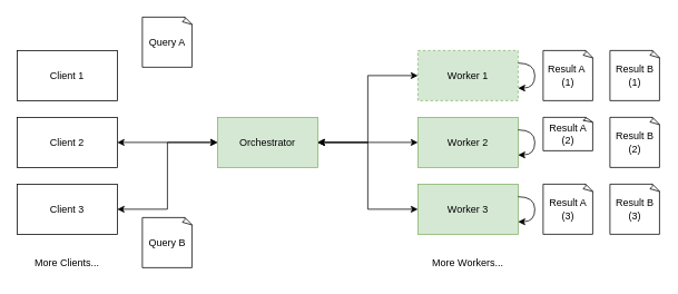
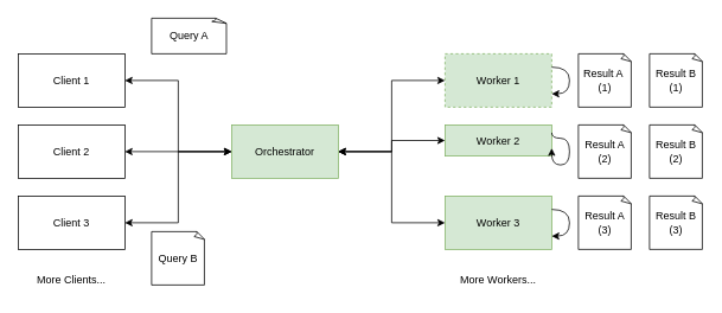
  <mxCell id="0" />
  <mxCell id="1" parent="0" />
+ <mxCell id="2" style="edgeStyle=orthogonalEdgeStyle;rounded=0;orthogonalLoop=1;jettySize=auto;html=1;exitX=1;exitY=0.5;exitDx=0;exitDy=0;entryX=0;entryY=0.5;entryDx=0;entryDy=0;startArrow=classic;startFill=1;" edge="1" parent="1" source="3" target="11"><mxGeometry relative="1" as="geometry" /></mxCell>
  <mxCell id="3" value="Client 1" style="rounded=0;whiteSpace=wrap;html=1;" vertex="1" parent="1"><mxGeometry x="20" y="60" width="120" height="60" as="geometry" /></mxCell>
  <mxCell id="4" style="edgeStyle=orthogonalEdgeStyle;rounded=0;orthogonalLoop=1;jettySize=auto;html=1;exitX=1;exitY=0.5;exitDx=0;exitDy=0;startArrow=classic;startFill=1;" edge="1" parent="1" source="5"><mxGeometry relative="1" as="geometry"><mxPoint x="260" y="170" as="targetPoint" /></mxGeometry></mxCell>
  <mxCell id="5" value="Client 2" style="rounded=0;whiteSpace=wrap;html=1;" vertex="1" parent="1"><mxGeometry x="20" y="140" width="120" height="60" as="geometry" /></mxCell>
  <mxCell id="6" style="edgeStyle=orthogonalEdgeStyle;rounded=0;orthogonalLoop=1;jettySize=auto;html=1;exitX=1;exitY=0.5;exitDx=0;exitDy=0;entryX=0;entryY=0.5;entryDx=0;entryDy=0;startArrow=classic;startFill=1;" edge="1" parent="1" source="7" target="11"><mxGeometry relative="1" as="geometry" /></mxCell>
  <mxCell id="7" value="Client 3" style="rounded=0;whiteSpace=wrap;html=1;" vertex="1" parent="1"><mxGeometry x="20" y="220" width="120" height="60" as="geometry" /></mxCell>
  <mxCell id="8" style="edgeStyle=orthogonalEdgeStyle;rounded=0;orthogonalLoop=1;jettySize=auto;html=1;exitX=1;exitY=0.5;exitDx=0;exitDy=0;entryX=0;entryY=0.5;entryDx=0;entryDy=0;startArrow=classic;startFill=1;" edge="1" parent="1" source="11" target="13"><mxGeometry relative="1" as="geometry" /></mxCell>
  <mxCell id="9" style="edgeStyle=orthogonalEdgeStyle;rounded=0;orthogonalLoop=1;jettySize=auto;html=1;exitX=1;exitY=0.5;exitDx=0;exitDy=0;entryX=0;entryY=0.5;entryDx=0;entryDy=0;startArrow=classic;startFill=1;" edge="1" parent="1" source="11" target="14"><mxGeometry relative="1" as="geometry" /></mxCell>
  <mxCell id="10" style="edgeStyle=orthogonalEdgeStyle;rounded=0;orthogonalLoop=1;jettySize=auto;html=1;exitX=1;exitY=0.5;exitDx=0;exitDy=0;entryX=0;entryY=0.5;entryDx=0;entryDy=0;startArrow=classic;startFill=1;" edge="1" parent="1" source="11" target="15"><mxGeometry relative="1" as="geometry" /></mxCell>
  <mxCell id="11" value="Orchestrator" style="rounded=0;whiteSpace=wrap;html=1;fillColor=#d5e8d4;strokeColor=#82b366;" vertex="1" parent="1"><mxGeometry x="260" y="140" width="120" height="60" as="geometry" /></mxCell>
  <mxCell id="12" value="More Clients..." style="text;html=1;strokeColor=none;fillColor=none;align=center;verticalAlign=middle;whiteSpace=wrap;rounded=0;" vertex="1" parent="1"><mxGeometry x="20" y="300" width="120" height="30" as="geometry" /></mxCell>
  <mxCell id="13" value="Worker 1" style="rounded=0;whiteSpace=wrap;html=1;fillColor=#d5e8d4;strokeColor=#82b366;dashed=1;" vertex="1" parent="1"><mxGeometry x="500" y="60" width="120" height="60" as="geometry" /></mxCell>
- <mxCell id="14" value="Worker 2" style="rounded=0;whiteSpace=wrap;html=1;fillColor=#d5e8d4;strokeColor=#82b366;" vertex="1" parent="1"><mxGeometry x="500" y="140" width="120" height="60" as="geometry" /></mxCell>
+ <mxCell id="14" value="Worker 2" style="rounded=0;whiteSpace=wrap;html=1;fillColor=#d5e8d4;strokeColor=#82b366;" vertex="1" parent="1"><mxGeometry x="500" y="140" width="120" height="35" as="geometry" /></mxCell>
  <mxCell id="15" value="Worker 3" style="rounded=0;whiteSpace=wrap;html=1;fillColor=#d5e8d4;strokeColor=#82b366;" vertex="1" parent="1"><mxGeometry x="500" y="220" width="120" height="60" as="geometry" /></mxCell>
  <mxCell id="16" value="More Workers..." style="text;html=1;strokeColor=none;fillColor=none;align=center;verticalAlign=middle;whiteSpace=wrap;rounded=0;" vertex="1" parent="1"><mxGeometry x="500" y="300" width="120" height="30" as="geometry" /></mxCell>
  <mxCell id="17" value="Query B" style="whiteSpace=wrap;html=1;shape=mxgraph.basic.document" vertex="1" parent="1"><mxGeometry x="170" y="260" width="60" height="60" as="geometry" /></mxCell>
  <mxCell id="18" style="edgeStyle=orthogonalEdgeStyle;orthogonalLoop=1;jettySize=auto;html=1;exitX=1;exitY=0.25;exitDx=0;exitDy=0;entryX=1;entryY=0.75;entryDx=0;entryDy=0;curved=1;" edge="1" parent="1" source="13" target="13"><mxGeometry relative="1" as="geometry"><Array as="points"><mxPoint x="640" y="75" /><mxPoint x="640" y="105" /></Array></mxGeometry></mxCell>
  <mxCell id="19" style="edgeStyle=orthogonalEdgeStyle;orthogonalLoop=1;jettySize=auto;html=1;exitX=1;exitY=0.25;exitDx=0;exitDy=0;entryX=1;entryY=0.75;entryDx=0;entryDy=0;curved=1;" edge="1" parent="1" source="14" target="14"><mxGeometry relative="1" as="geometry"><Array as="points"><mxPoint x="640" y="155" /><mxPoint x="640" y="185" /></Array></mxGeometry></mxCell>
  <mxCell id="20" style="edgeStyle=orthogonalEdgeStyle;orthogonalLoop=1;jettySize=auto;html=1;exitX=1;exitY=0.25;exitDx=0;exitDy=0;entryX=1;entryY=0.75;entryDx=0;entryDy=0;curved=1;" edge="1" parent="1" source="15" target="15"><mxGeometry relative="1" as="geometry"><Array as="points"><mxPoint x="640" y="235" /><mxPoint x="640" y="265" /></Array></mxGeometry></mxCell>
  <mxCell id="21" value="Result A&amp;nbsp;&lt;br&gt;(1)" style="whiteSpace=wrap;html=1;shape=mxgraph.basic.document" vertex="1" parent="1"><mxGeometry x="650" y="60" width="60" height="60" as="geometry" /></mxCell>
  <mxCell id="22" value="Result B&lt;br&gt;(1)" style="whiteSpace=wrap;html=1;shape=mxgraph.basic.document" vertex="1" parent="1"><mxGeometry x="730" y="60" width="60" height="60" as="geometry" /></mxCell>
- <mxCell id="23" value="Result A&lt;br&gt;(2)" style="whiteSpace=wrap;html=1;shape=mxgraph.basic.document" vertex="1" parent="1"><mxGeometry x="650" y="140" width="60" height="40" as="geometry" /></mxCell>
+ <mxCell id="23" value="Result A&lt;br&gt;(2)" style="whiteSpace=wrap;html=1;shape=mxgraph.basic.document" vertex="1" parent="1"><mxGeometry x="650" y="140" width="60" height="60" as="geometry" /></mxCell>
  <mxCell id="24" value="Result B&lt;br&gt;(2)" style="whiteSpace=wrap;html=1;shape=mxgraph.basic.document" vertex="1" parent="1"><mxGeometry x="730" y="140" width="60" height="60" as="geometry" /></mxCell>
  <mxCell id="25" value="Result A&lt;br&gt;(3)" style="whiteSpace=wrap;html=1;shape=mxgraph.basic.document" vertex="1" parent="1"><mxGeometry x="650" y="220" width="60" height="60" as="geometry" /></mxCell>
  <mxCell id="26" value="Result B&lt;br&gt;(3)" style="whiteSpace=wrap;html=1;shape=mxgraph.basic.document" vertex="1" parent="1"><mxGeometry x="730" y="220" width="60" height="60" as="geometry" /></mxCell>
- <mxCell id="27" value="Query A" style="whiteSpace=wrap;html=1;shape=mxgraph.basic.document" vertex="1" parent="1"><mxGeometry x="170" y="20" width="60" height="60" as="geometry" /></mxCell>
+ <mxCell id="27" value="Query A" style="whiteSpace=wrap;html=1;shape=mxgraph.basic.document" vertex="1" parent="1"><mxGeometry x="170" y="20" width="85" height="40" as="geometry" /></mxCell>
